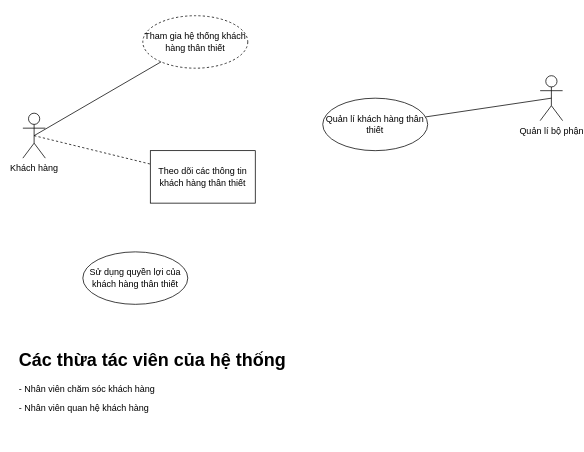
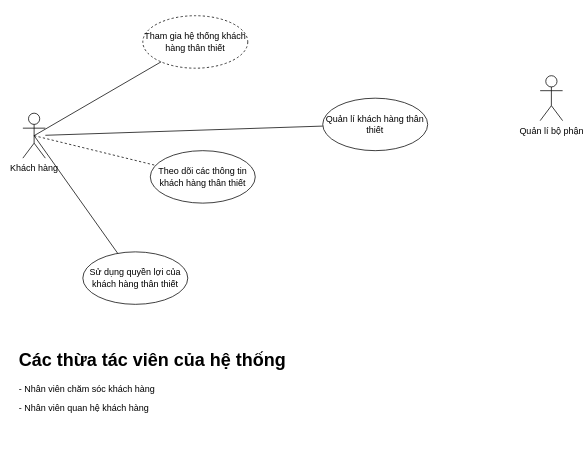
  <mxCell id="0" />
  <mxCell id="1" parent="0" />
  <mxCell id="2" value="Tham gia hệ thống khách hàng thân thiết" style="ellipse;whiteSpace=wrap;html=1;dashed=1;" vertex="1" parent="1"><mxGeometry x="190" y="20" width="140" height="70" as="geometry" /></mxCell>
  <mxCell id="3" value="Khách hàng" style="shape=umlActor;verticalLabelPosition=bottom;verticalAlign=top;html=1;" vertex="1" parent="1"><mxGeometry x="30" y="150" width="30" height="60" as="geometry" /></mxCell>
- <mxCell id="4" value="Theo dõi các thông tin khách hàng thân thiết" style="whiteSpace=wrap;html=1;rounded=0;" vertex="1" parent="1"><mxGeometry x="200" y="200" width="140" height="70" as="geometry" /></mxCell>
+ <mxCell id="4" value="Theo dõi các thông tin khách hàng thân thiết" style="ellipse;whiteSpace=wrap;html=1;" vertex="1" parent="1"><mxGeometry x="200" y="200" width="140" height="70" as="geometry" /></mxCell>
  <mxCell id="5" value="" style="endArrow=none;html=1;exitX=0.5;exitY=0.5;exitDx=0;exitDy=0;exitPerimeter=0;" edge="1" parent="1" source="3" target="2"><mxGeometry relative="1" as="geometry"><mxPoint x="320" y="220" as="sourcePoint" /><mxPoint x="480" y="220" as="targetPoint" /></mxGeometry></mxCell>
  <mxCell id="6" value="" style="endArrow=none;html=1;exitX=0.5;exitY=0.5;exitDx=0;exitDy=0;exitPerimeter=0;dashed=1;" edge="1" parent="1" source="3" target="4"><mxGeometry relative="1" as="geometry"><mxPoint x="320" y="210" as="sourcePoint" /><mxPoint x="480" y="210" as="targetPoint" /></mxGeometry></mxCell>
  <mxCell id="7" value="Sử dụng quyền lợi của khách hàng thân thiết" style="ellipse;whiteSpace=wrap;html=1;" vertex="1" parent="1"><mxGeometry x="110" y="335" width="140" height="70" as="geometry" /></mxCell>
+ <mxCell id="8" value="" style="endArrow=none;html=1;exitX=0.5;exitY=0.5;exitDx=0;exitDy=0;exitPerimeter=0;" edge="1" parent="1" source="3" target="7"><mxGeometry relative="1" as="geometry"><mxPoint x="320" y="200" as="sourcePoint" /><mxPoint x="480" y="200" as="targetPoint" /></mxGeometry></mxCell>
  <mxCell id="9" value="Quản lí khách hàng thân thiết" style="ellipse;whiteSpace=wrap;html=1;" vertex="1" parent="1"><mxGeometry x="430" y="130" width="140" height="70" as="geometry" /></mxCell>
  <mxCell id="10" value="Quản lí bộ phận" style="shape=umlActor;verticalLabelPosition=bottom;verticalAlign=top;html=1;" vertex="1" parent="1"><mxGeometry x="720" y="100" width="30" height="60" as="geometry" /></mxCell>
  <mxCell id="11" value="&lt;h1&gt;Các thừa tác viên của hệ thống&lt;/h1&gt;&lt;p&gt;- Nhân viên chăm sóc khách hàng&lt;/p&gt;&lt;p&gt;- Nhân viên quan hệ khách hàng&lt;/p&gt;" style="text;html=1;strokeColor=none;fillColor=none;spacing=5;spacingTop=-20;whiteSpace=wrap;overflow=hidden;rounded=0;" vertex="1" parent="1"><mxGeometry x="20" y="460" width="500" height="120" as="geometry" /></mxCell>
- <mxCell id="12" value="" style="endArrow=none;html=1;entryX=0.5;entryY=0.5;entryDx=0;entryDy=0;entryPerimeter=0;" edge="1" parent="1" source="9" target="10"><mxGeometry relative="1" as="geometry"><mxPoint x="300" y="310" as="sourcePoint" /><mxPoint x="460" y="310" as="targetPoint" /></mxGeometry></mxCell>
+ <mxCell id="12" value="" style="endArrow=none;html=1;" edge="1" parent="1" source="9" target="3"><mxGeometry relative="1" as="geometry"><mxPoint x="300" y="310" as="sourcePoint" /><mxPoint x="460" y="310" as="targetPoint" /></mxGeometry></mxCell>
